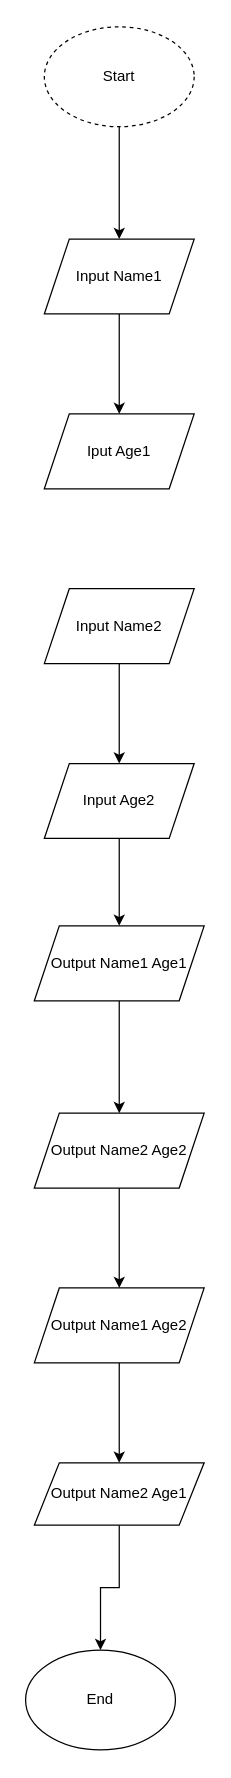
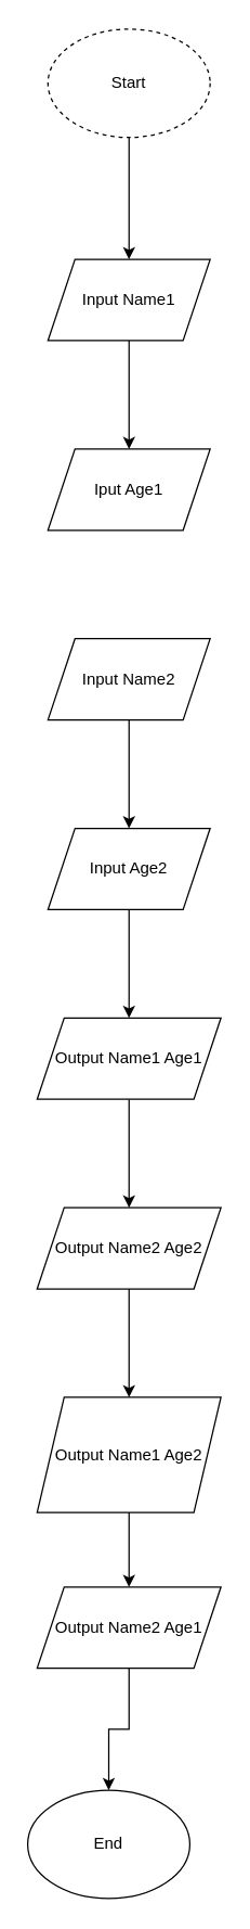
  <mxCell id="0" />
  <mxCell id="1" parent="0" />
  <mxCell id="2" value="" style="edgeStyle=orthogonalEdgeStyle;rounded=0;orthogonalLoop=1;jettySize=auto;html=1;" edge="1" parent="1" source="3" target="5"><mxGeometry relative="1" as="geometry" /></mxCell>
  <mxCell id="3" value="Start" style="ellipse;whiteSpace=wrap;html=1;dashed=1;" vertex="1" parent="1"><mxGeometry x="35" y="20" width="120" height="80" as="geometry" /></mxCell>
  <mxCell id="4" value="" style="edgeStyle=orthogonalEdgeStyle;rounded=0;orthogonalLoop=1;jettySize=auto;html=1;" edge="1" parent="1" source="5" target="6"><mxGeometry relative="1" as="geometry" /></mxCell>
  <mxCell id="5" value="Input Name1" style="shape=parallelogram;perimeter=parallelogramPerimeter;whiteSpace=wrap;html=1;fixedSize=1;" vertex="1" parent="1"><mxGeometry x="35" y="190" width="120" height="60" as="geometry" /></mxCell>
  <mxCell id="6" value="Iput Age1" style="shape=parallelogram;perimeter=parallelogramPerimeter;whiteSpace=wrap;html=1;fixedSize=1;" vertex="1" parent="1"><mxGeometry x="35" y="330" width="120" height="60" as="geometry" /></mxCell>
  <mxCell id="7" value="" style="edgeStyle=orthogonalEdgeStyle;rounded=0;orthogonalLoop=1;jettySize=auto;html=1;" edge="1" parent="1" source="8" target="10"><mxGeometry relative="1" as="geometry" /></mxCell>
  <mxCell id="8" value="Input Name2" style="shape=parallelogram;perimeter=parallelogramPerimeter;whiteSpace=wrap;html=1;fixedSize=1;" vertex="1" parent="1"><mxGeometry x="35" y="470" width="120" height="60" as="geometry" /></mxCell>
  <mxCell id="9" value="" style="edgeStyle=orthogonalEdgeStyle;rounded=0;orthogonalLoop=1;jettySize=auto;html=1;" edge="1" parent="1" source="10" target="12"><mxGeometry relative="1" as="geometry" /></mxCell>
  <mxCell id="10" value="Input Age2" style="shape=parallelogram;perimeter=parallelogramPerimeter;whiteSpace=wrap;html=1;fixedSize=1;" vertex="1" parent="1"><mxGeometry x="35" y="610" width="120" height="60" as="geometry" /></mxCell>
  <mxCell id="11" value="" style="edgeStyle=orthogonalEdgeStyle;rounded=0;orthogonalLoop=1;jettySize=auto;html=1;" edge="1" parent="1" source="12" target="14"><mxGeometry relative="1" as="geometry" /></mxCell>
- <mxCell id="12" value="Output Name1 Age1" style="shape=parallelogram;perimeter=parallelogramPerimeter;whiteSpace=wrap;html=1;fixedSize=1;" vertex="1" parent="1"><mxGeometry x="27" y="740" width="136" height="60" as="geometry" /></mxCell>
+ <mxCell id="12" value="Output Name1 Age1" style="shape=parallelogram;perimeter=parallelogramPerimeter;whiteSpace=wrap;html=1;fixedSize=1;" vertex="1" parent="1"><mxGeometry x="27" y="750" width="136" height="60" as="geometry" /></mxCell>
  <mxCell id="13" value="" style="edgeStyle=orthogonalEdgeStyle;rounded=0;orthogonalLoop=1;jettySize=auto;html=1;" edge="1" parent="1" source="14" target="16"><mxGeometry relative="1" as="geometry" /></mxCell>
  <mxCell id="14" value="Output Name2 Age2" style="shape=parallelogram;perimeter=parallelogramPerimeter;whiteSpace=wrap;html=1;fixedSize=1;" vertex="1" parent="1"><mxGeometry x="27" y="890" width="136" height="60" as="geometry" /></mxCell>
  <mxCell id="15" value="" style="edgeStyle=orthogonalEdgeStyle;rounded=0;orthogonalLoop=1;jettySize=auto;html=1;" edge="1" parent="1" source="16" target="18"><mxGeometry relative="1" as="geometry" /></mxCell>
- <mxCell id="16" value="Output Name1 Age2" style="shape=parallelogram;perimeter=parallelogramPerimeter;whiteSpace=wrap;html=1;fixedSize=1;" vertex="1" parent="1"><mxGeometry x="27" y="1030" width="136" height="60" as="geometry" /></mxCell>
+ <mxCell id="16" value="Output Name1 Age2" style="shape=parallelogram;perimeter=parallelogramPerimeter;whiteSpace=wrap;html=1;fixedSize=1;" vertex="1" parent="1"><mxGeometry x="27" y="1030" width="136" height="85" as="geometry" /></mxCell>
  <mxCell id="17" value="" style="edgeStyle=orthogonalEdgeStyle;rounded=0;orthogonalLoop=1;jettySize=auto;html=1;" edge="1" parent="1" source="18" target="19"><mxGeometry relative="1" as="geometry" /></mxCell>
- <mxCell id="18" value="Output Name2 Age1" style="shape=parallelogram;perimeter=parallelogramPerimeter;whiteSpace=wrap;html=1;fixedSize=1;" vertex="1" parent="1"><mxGeometry x="27" y="1170" width="136" height="50" as="geometry" /></mxCell>
+ <mxCell id="18" value="Output Name2 Age1" style="shape=parallelogram;perimeter=parallelogramPerimeter;whiteSpace=wrap;html=1;fixedSize=1;" vertex="1" parent="1"><mxGeometry x="27" y="1170" width="136" height="60" as="geometry" /></mxCell>
  <mxCell id="19" value="End" style="ellipse;whiteSpace=wrap;html=1;" vertex="1" parent="1"><mxGeometry x="20" y="1320" width="120" height="80" as="geometry" /></mxCell>
